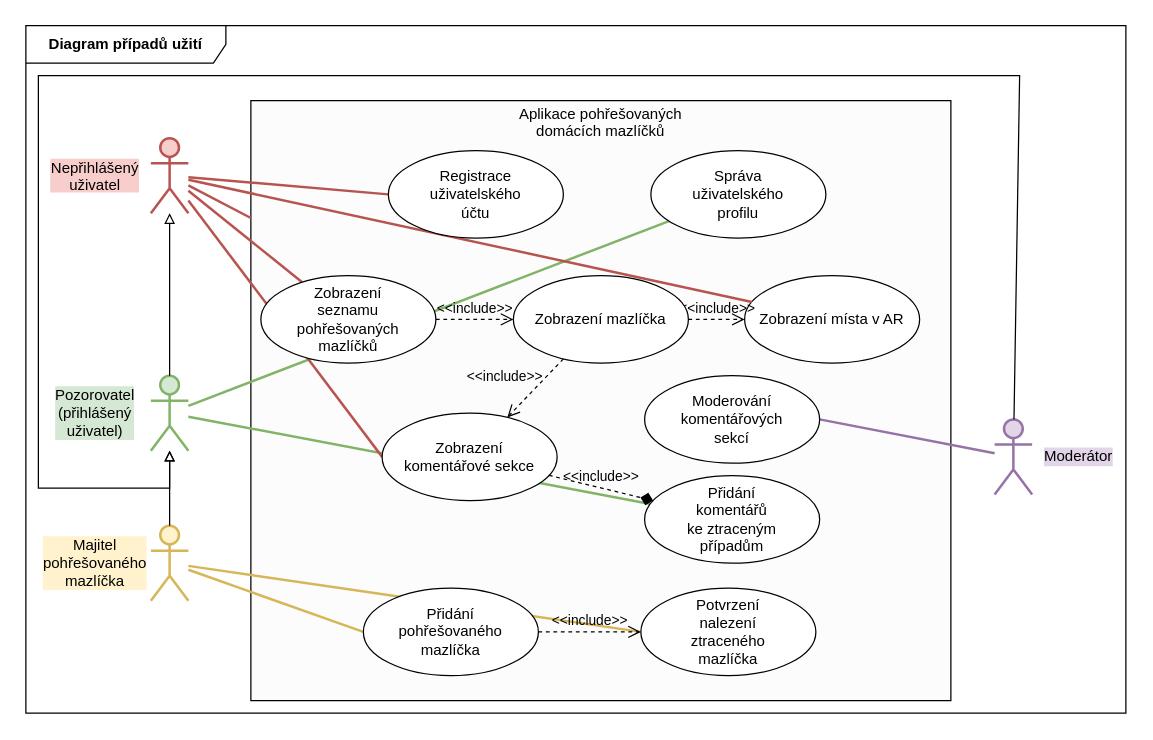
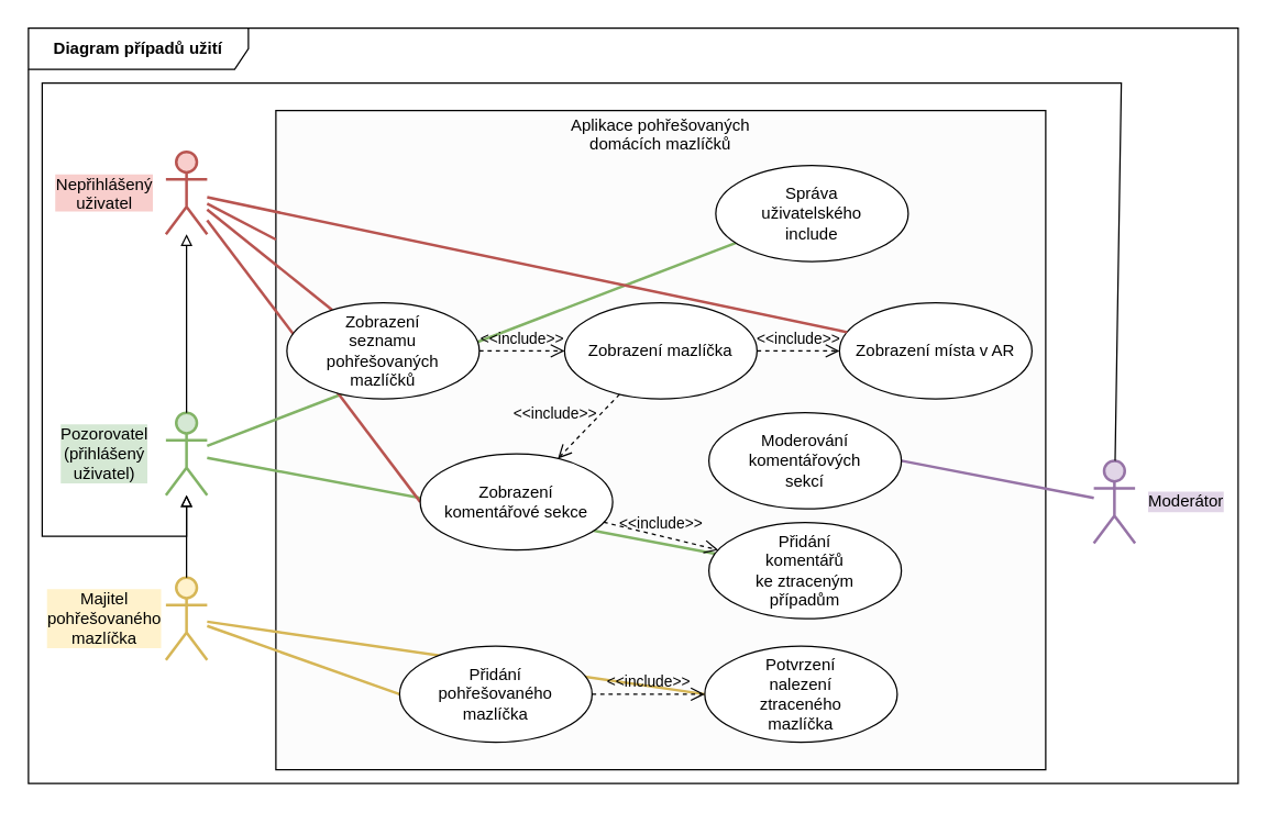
  <mxCell id="0" />
  <mxCell id="1" parent="0" />
  <mxCell id="2" value="&lt;b&gt;Diagram případů užití&lt;/b&gt;" style="shape=umlFrame;whiteSpace=wrap;html=1;pointerEvents=0;width=160;height=30;swimlaneFillColor=default;gradientColor=none;" parent="1" vertex="1"><mxGeometry x="20" width="880" height="550" as="geometry" y="20" /></mxCell>
  <mxCell id="3" value="&lt;p style=&quot;margin:0px;margin-top:4px;text-align:center;&quot;&gt;Aplikace pohřešovaných&lt;br&gt;domácích mazlíčků&lt;/p&gt;" style="verticalAlign=top;align=left;overflow=fill;html=1;whiteSpace=wrap;gradientColor=none;fillColor=#FCFCFC;" parent="1" vertex="1"><mxGeometry x="200" y="80" width="560" height="480" as="geometry" /></mxCell>
  <mxCell id="4" style="rounded=0;orthogonalLoop=1;jettySize=auto;html=1;fillColor=#d5e8d4;strokeColor=#82b366;endArrow=none;endFill=0;strokeWidth=2;" parent="1" source="5" target="23" edge="1"><mxGeometry relative="1" as="geometry" /></mxCell>
  <mxCell id="5" value="Pozorovatel&lt;br&gt;(přihlášený&lt;div&gt;uživatel)&lt;/div&gt;" style="shape=umlActor;verticalLabelPosition=middle;verticalAlign=middle;html=1;outlineConnect=0;fillColor=#d5e8d4;strokeColor=#82b366;labelPosition=left;align=center;labelBackgroundColor=light-dark(#d5e8d4, #ededed);strokeWidth=2;spacing=0;spacingRight=60;" parent="1" vertex="1"><mxGeometry x="120" y="300" width="30" height="60" as="geometry" /></mxCell>
  <mxCell id="6" style="rounded=0;orthogonalLoop=1;jettySize=auto;html=1;entryX=1;entryY=0.5;entryDx=0;entryDy=0;fillColor=#e1d5e7;strokeColor=#9673a6;endArrow=none;endFill=0;strokeWidth=2;" parent="1" source="7" target="18" edge="1"><mxGeometry relative="1" as="geometry"><mxPoint x="792.824" y="190" as="sourcePoint" /></mxGeometry></mxCell>
  <mxCell id="7" value="Moderátor" style="shape=umlActor;verticalLabelPosition=middle;verticalAlign=middle;html=1;outlineConnect=0;fillColor=#e1d5e7;strokeColor=#9673a6;strokeWidth=2;labelPosition=right;align=left;spacingRight=0;labelBackgroundColor=light-dark(#e1d5e7, #ededed);spacing=0;spacingLeft=10;" parent="1" vertex="1"><mxGeometry x="795" y="335" width="30" height="60" as="geometry" /></mxCell>
  <mxCell id="8" style="rounded=0;orthogonalLoop=1;jettySize=auto;html=1;entryX=0;entryY=0.5;entryDx=0;entryDy=0;fillColor=#fff2cc;strokeColor=#d6b656;startArrow=none;startFill=0;endArrow=none;endFill=0;strokeWidth=2;" parent="1" source="10" target="19" edge="1"><mxGeometry relative="1" as="geometry" /></mxCell>
  <mxCell id="9" style="rounded=0;orthogonalLoop=1;jettySize=auto;html=1;entryX=0;entryY=0.5;entryDx=0;entryDy=0;fillColor=#fff2cc;strokeColor=#d6b656;endArrow=none;endFill=0;strokeWidth=2;" parent="1" source="10" target="22" edge="1"><mxGeometry relative="1" as="geometry" /></mxCell>
  <mxCell id="10" value="Majitel&lt;br&gt;pohřešovaného&lt;br&gt;mazlíčka" style="shape=umlActor;verticalLabelPosition=middle;verticalAlign=middle;html=1;outlineConnect=0;fillColor=#fff2cc;strokeColor=#d6b656;labelBackgroundColor=light-dark(#fff2cc, #ededed);labelPosition=left;align=center;textDirection=ltr;strokeWidth=2;spacing=0;spacingRight=60;" parent="1" vertex="1"><mxGeometry x="120" y="420" width="30" height="60" as="geometry" /></mxCell>
  <mxCell id="11" style="rounded=0;orthogonalLoop=1;jettySize=auto;html=1;strokeColor=#82b366;align=center;verticalAlign=middle;fontFamily=Helvetica;fontSize=11;fontColor=default;labelBackgroundColor=default;endArrow=none;endFill=0;fillColor=#d5e8d4;strokeWidth=2;" parent="1" source="5" target="21" edge="1"><mxGeometry relative="1" as="geometry"><mxPoint x="70" y="247.336" as="sourcePoint" /></mxGeometry></mxCell>
- <mxCell id="12" style="rounded=0;orthogonalLoop=1;jettySize=auto;html=1;entryX=0;entryY=0.5;entryDx=0;entryDy=0;endArrow=none;endFill=0;fillColor=#f8cecc;strokeColor=#b85450;strokeWidth=2;" parent="1" source="16" target="32" edge="1"><mxGeometry relative="1" as="geometry" /></mxCell>
  <mxCell id="13" style="edgeStyle=none;shape=connector;rounded=0;orthogonalLoop=1;jettySize=auto;html=1;strokeColor=#b85450;align=center;verticalAlign=middle;fontFamily=Helvetica;fontSize=11;fontColor=default;labelBackgroundColor=default;endArrow=none;endFill=0;fillColor=#f8cecc;strokeWidth=2;" parent="1" source="16" target="20" edge="1"><mxGeometry relative="1" as="geometry" /></mxCell>
  <mxCell id="14" style="edgeStyle=none;shape=connector;rounded=0;orthogonalLoop=1;jettySize=auto;html=1;entryX=0;entryY=0.5;entryDx=0;entryDy=0;strokeColor=#b85450;align=center;verticalAlign=middle;fontFamily=Helvetica;fontSize=11;fontColor=default;labelBackgroundColor=default;endArrow=none;endFill=0;fillColor=#f8cecc;strokeWidth=2;" parent="1" source="16" target="27" edge="1"><mxGeometry relative="1" as="geometry" /></mxCell>
  <mxCell id="15" style="rounded=0;orthogonalLoop=1;jettySize=auto;html=1;strokeColor=#000000;align=center;verticalAlign=middle;fontFamily=Helvetica;fontSize=11;fontColor=default;labelBackgroundColor=default;endArrow=none;endFill=0;fillColor=#dae8fc;startArrow=block;startFill=0;" parent="1" source="16" target="5" edge="1"><mxGeometry relative="1" as="geometry"><mxPoint x="80" y="357" as="sourcePoint" /><mxPoint x="55" y="320" as="targetPoint" /><Array as="points" /></mxGeometry></mxCell>
  <mxCell id="16" value="&lt;span style=&quot;line-height: 100%;&quot;&gt;Nepřihlášený&lt;/span&gt;&lt;div style=&quot;line-height: 100%;&quot;&gt;&lt;span style=&quot;&quot;&gt;uživatel&lt;/span&gt;&lt;/div&gt;" style="shape=umlActor;verticalLabelPosition=middle;verticalAlign=middle;html=1;outlineConnect=0;shadow=0;labelBackgroundColor=light-dark(#f8cecc, #ededed);labelBorderColor=none;textShadow=0;fillColor=#f8cecc;strokeColor=#b85450;fontColor=default;labelPosition=left;align=center;strokeWidth=2;spacing=0;spacingRight=60;" parent="1" vertex="1"><mxGeometry x="120" y="110" width="30" height="60" as="geometry" /></mxCell>
  <mxCell id="17" style="rounded=0;orthogonalLoop=1;jettySize=auto;html=1;strokeColor=#000000;align=center;verticalAlign=middle;fontFamily=Helvetica;fontSize=11;fontColor=default;labelBackgroundColor=default;endArrow=none;endFill=0;fillColor=#dae8fc;startArrow=block;startFill=0;entryX=0.5;entryY=0;entryDx=0;entryDy=0;entryPerimeter=0;" parent="1" source="5" target="10" edge="1"><mxGeometry relative="1" as="geometry"><mxPoint x="75" y="390" as="sourcePoint" /><mxPoint x="105" y="480" as="targetPoint" /><Array as="points" /></mxGeometry></mxCell>
  <mxCell id="18" value="Moderování&lt;div&gt;&lt;span style=&quot;background-color: transparent; color: light-dark(rgb(0, 0, 0), rgb(255, 255, 255));&quot;&gt;komentářových&lt;/span&gt;&lt;div&gt;&lt;div&gt;sekcí&lt;/div&gt;&lt;/div&gt;&lt;/div&gt;" style="ellipse;whiteSpace=wrap;html=1;" parent="1" vertex="1"><mxGeometry x="515" y="300" width="140" height="70" as="geometry" /></mxCell>
  <mxCell id="19" value="Přidání&lt;br&gt;pohřešovaného&lt;br&gt;mazlíčka" style="ellipse;whiteSpace=wrap;html=1;" parent="1" vertex="1"><mxGeometry x="290" y="470" width="140" height="70" as="geometry" /></mxCell>
  <mxCell id="20" value="Zobrazení&lt;br&gt;seznamu&lt;br&gt;pohřešovaných&lt;br&gt;mazlíčků" style="ellipse;whiteSpace=wrap;html=1;" parent="1" vertex="1"><mxGeometry x="208" y="220" width="140" height="70" as="geometry" /></mxCell>
- <mxCell id="21" value="Správa&lt;br&gt;uživatelského&lt;br&gt;profilu" style="ellipse;whiteSpace=wrap;html=1;" parent="1" vertex="1"><mxGeometry x="520" y="120" width="140" height="70" as="geometry" /></mxCell>
+ <mxCell id="21" value="Správa&lt;br&gt;uživatelského&lt;br&gt;include" style="ellipse;whiteSpace=wrap;html=1;" parent="1" vertex="1"><mxGeometry x="520" y="120" width="140" height="70" as="geometry" /></mxCell>
  <mxCell id="22" value="Potvrzení&lt;br&gt;nalezení&lt;br&gt;ztraceného&lt;br&gt;mazlíčka" style="ellipse;whiteSpace=wrap;html=1;" parent="1" vertex="1"><mxGeometry x="512" y="470" width="140" height="70" as="geometry" /></mxCell>
  <mxCell id="23" value="Přidání&lt;br&gt;komentářů&lt;br&gt;ke ztraceným&lt;br&gt;případům" style="ellipse;whiteSpace=wrap;html=1;" parent="1" vertex="1"><mxGeometry x="515" y="380" width="140" height="70" as="geometry" /></mxCell>
- <mxCell id="24" value="Zobrazení místa v AR" style="ellipse;whiteSpace=wrap;html=1;" parent="1" vertex="1"><mxGeometry x="595" y="220" width="140" height="70" as="geometry" /></mxCell>
+ <mxCell id="24" value="Zobrazení místa v AR" style="ellipse;whiteSpace=wrap;html=1;" parent="1" vertex="1"><mxGeometry x="610" y="220" width="140" height="70" as="geometry" /></mxCell>
  <mxCell id="25" style="rounded=0;orthogonalLoop=1;jettySize=auto;html=1;strokeColor=#000000;align=center;verticalAlign=middle;fontFamily=Helvetica;fontSize=11;fontColor=default;labelBackgroundColor=default;endArrow=none;endFill=0;fillColor=#dae8fc;startArrow=block;startFill=0;" parent="1" source="5" target="7" edge="1"><mxGeometry relative="1" as="geometry"><mxPoint x="65" y="150" as="sourcePoint" /><mxPoint x="65" y="230" as="targetPoint" /><Array as="points"><mxPoint x="135" y="390" /><mxPoint x="30" y="390" /><mxPoint x="30" y="60" /><mxPoint x="815" y="60" /></Array></mxGeometry></mxCell>
  <mxCell id="26" style="rounded=0;orthogonalLoop=1;jettySize=auto;html=1;endArrow=none;endFill=0;fillColor=#f8cecc;strokeColor=#b85450;strokeWidth=2;" parent="1" source="16" target="3" edge="1"><mxGeometry relative="1" as="geometry"><mxPoint x="108" y="150" as="sourcePoint" /><mxPoint x="348" y="174" as="targetPoint" /></mxGeometry></mxCell>
  <mxCell id="27" value="Zobrazení&lt;div&gt;komentářové sekce&lt;/div&gt;" style="ellipse;whiteSpace=wrap;html=1;" parent="1" vertex="1"><mxGeometry x="305" y="330" width="140" height="70" as="geometry" /></mxCell>
  <mxCell id="28" style="rounded=0;orthogonalLoop=1;jettySize=auto;html=1;endArrow=none;endFill=0;fillColor=#f8cecc;strokeColor=#b85450;strokeWidth=2;" edge="1" parent="1" source="16" target="24"><mxGeometry relative="1" as="geometry"><mxPoint x="80" y="160" as="sourcePoint" /><mxPoint x="320" y="165" as="targetPoint" /></mxGeometry></mxCell>
  <mxCell id="29" value="&amp;lt;&amp;lt;include&amp;gt;&amp;gt;" style="html=1;verticalAlign=bottom;endArrow=open;dashed=1;endSize=8;curved=0;rounded=0;labelBackgroundColor=none;" parent="1" edge="1" target="24" source="33"><mxGeometry relative="1" as="geometry"><mxPoint x="487.568" y="275.001" as="sourcePoint" /><mxPoint x="434.214" y="315.122" as="targetPoint" /><mxPoint as="offset" /><Array as="points" /></mxGeometry></mxCell>
  <mxCell id="30" value="&amp;lt;&amp;lt;include&amp;gt;&amp;gt;" style="html=1;verticalAlign=bottom;endArrow=open;dashed=1;endSize=8;curved=0;rounded=0;entryX=0;entryY=0.5;entryDx=0;entryDy=0;exitX=1;exitY=0.5;exitDx=0;exitDy=0;labelBackgroundColor=none;" parent="1" source="20" target="33" edge="1"><mxGeometry relative="1" as="geometry"><mxPoint x="510" y="455" as="sourcePoint" /><mxPoint x="430" y="455" as="targetPoint" /><mxPoint as="offset" /></mxGeometry></mxCell>
- <mxCell id="31" value="&amp;lt;&amp;lt;include&amp;gt;&amp;gt;" style="html=1;verticalAlign=bottom;endArrow=diamond;dashed=1;endSize=8;curved=0;rounded=0;labelBackgroundColor=none;" edge="1" parent="1" source="27" target="23"><mxGeometry relative="1" as="geometry"><mxPoint x="368" y="260" as="sourcePoint" /><mxPoint x="430" y="260" as="targetPoint" /><mxPoint as="offset" /></mxGeometry></mxCell>
- <mxCell id="32" value="Registrace&lt;br&gt;uživatelského&lt;br&gt;účtu" style="ellipse;whiteSpace=wrap;html=1;" parent="1" vertex="1"><mxGeometry x="310" y="120" width="140" height="70" as="geometry" /></mxCell>
+ <mxCell id="31" value="&amp;lt;&amp;lt;include&amp;gt;&amp;gt;" style="html=1;verticalAlign=bottom;endArrow=open;dashed=1;endSize=8;curved=0;rounded=0;labelBackgroundColor=none;" edge="1" parent="1" source="27" target="23"><mxGeometry relative="1" as="geometry"><mxPoint x="368" y="260" as="sourcePoint" /><mxPoint x="430" y="260" as="targetPoint" /><mxPoint as="offset" /></mxGeometry></mxCell>
  <mxCell id="33" value="Zobrazení mazlíčka" style="ellipse;whiteSpace=wrap;html=1;" parent="1" vertex="1"><mxGeometry x="410" y="220" width="140" height="70" as="geometry" /></mxCell>
  <mxCell id="34" value="&amp;lt;&amp;lt;include&amp;gt;&amp;gt;" style="html=1;verticalAlign=bottom;endArrow=open;dashed=1;endSize=8;curved=0;rounded=0;labelBackgroundColor=none;" edge="1" parent="1" source="19" target="22"><mxGeometry relative="1" as="geometry"><mxPoint x="448" y="390" as="sourcePoint" /><mxPoint x="532" y="410" as="targetPoint" /><mxPoint as="offset" /></mxGeometry></mxCell>
  <mxCell id="35" value="&amp;lt;&amp;lt;include&amp;gt;&amp;gt;" style="html=1;verticalAlign=bottom;endArrow=open;dashed=1;endSize=8;curved=0;rounded=0;labelBackgroundColor=none;" edge="1" parent="1" source="33" target="27"><mxGeometry x="0.523" y="-18" relative="1" as="geometry"><mxPoint x="452" y="366" as="sourcePoint" /><mxPoint x="528" y="355" as="targetPoint" /><mxPoint as="offset" /></mxGeometry></mxCell>
